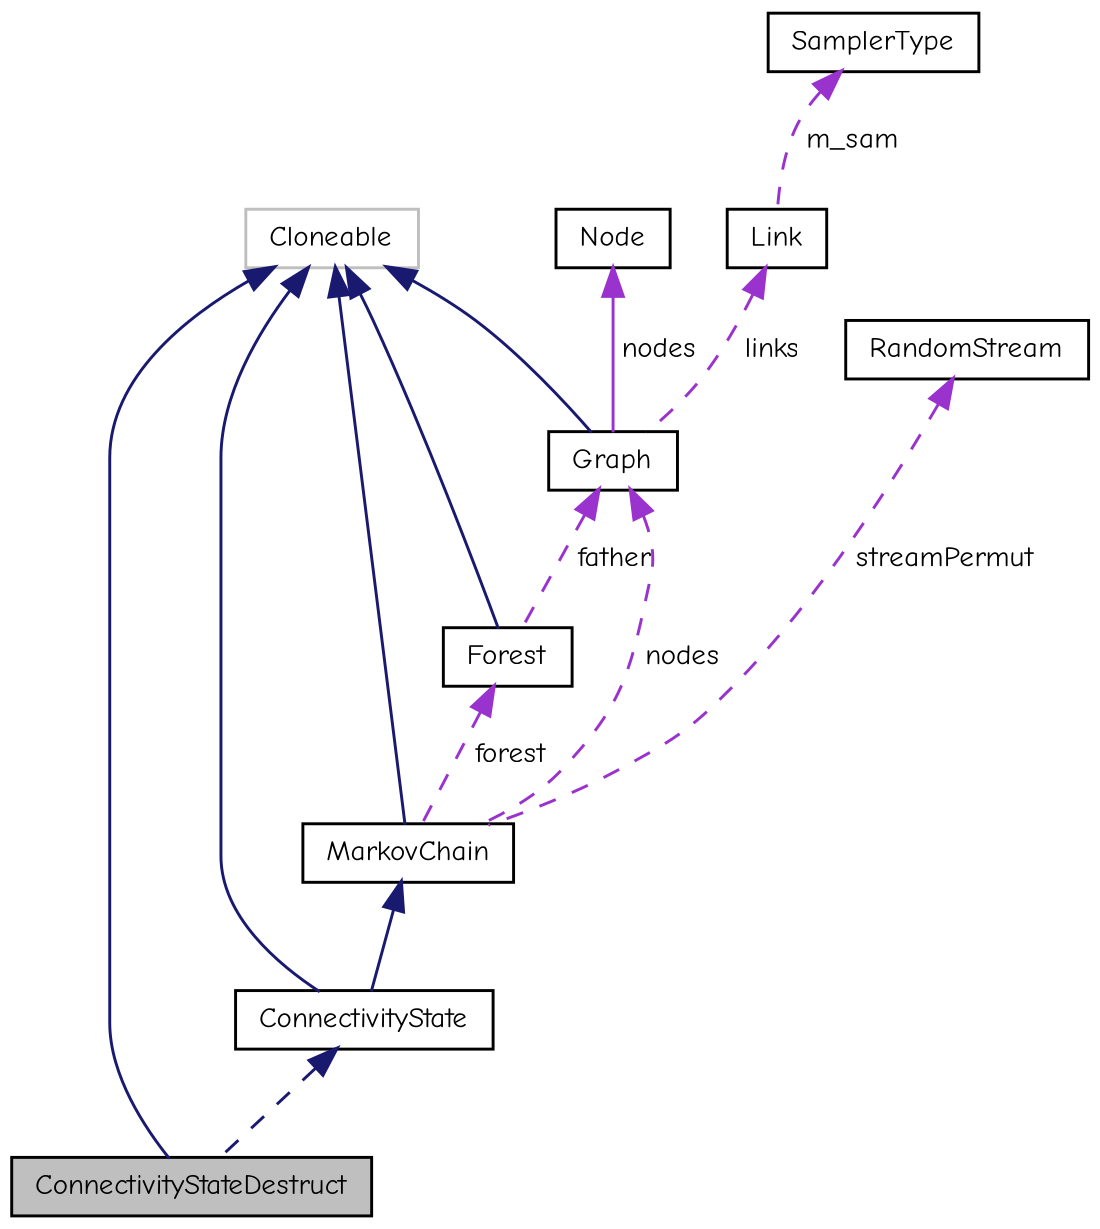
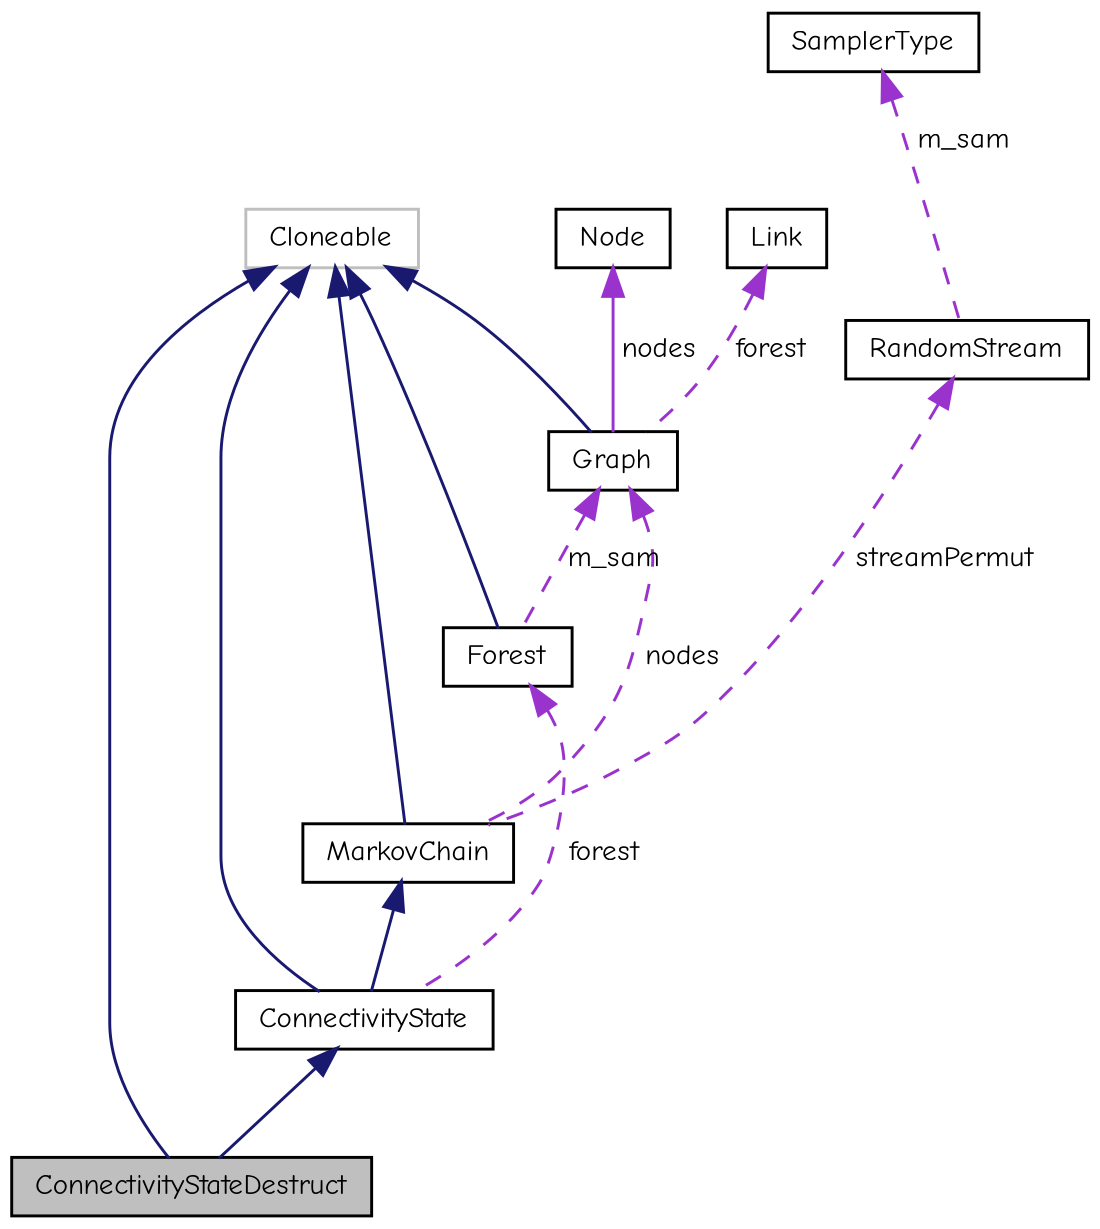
  digraph {
    fontname="Comic Neue"
    node [color=black fontname="Comic Neue" fontsize=10 shape=record]
    edge [color=midnightblue dir=back fontname="Comic Neue" fontsize=10 labelfontname=Helvetica labelfontsize=10 style=solid]
    n1 [fillcolor=grey75 fontcolor=black height=0.2 label=ConnectivityStateDestruct style=filled width=0.4]
    n2 [height=0.2 label=ConnectivityState width=0.4]
    n3 [height=0.2 label=MarkovChain width=0.4]
    n4 [color=grey75 height=0.2 label=Cloneable width=0.4]
    n5 [height=0.2 label=Forest width=0.4]
    n6 [height=0.2 label="Graph" width=0.4]
    n7 [height=0.2 label="Node" width=0.4]
    n8 [height=0.2 label=Link width=0.4]
    n9 [height=0.2 label=SamplerType width=0.4]
    n10 [height=0.2 label=RandomStream width=0.4]
-   n2 -> n1 [style=dashed]
+   n2 -> n1
    n3 -> n2
    n4 -> n1
    n4 -> n2
    n4 -> n3
    n4 -> n5
    n4 -> n6
-   n5 -> n3 [color=darkorchid3 label=" forest" style=dashed]
+   n5 -> n2 [color=darkorchid3 label=" forest" style=dashed]
    n6 -> n3 [color=darkorchid3 label=" nodes" style=dashed]
-   n6 -> n5 [color=darkorchid3 label=" father" style=dashed]
+   n6 -> n5 [color=darkorchid3 label=" m_sam" style=dashed]
    n7 -> n6 [color=darkorchid3 label=" nodes"]
-   n8 -> n6 [color=darkorchid3 label=" links" style=dashed]
-   n9 -> n8 [color=darkorchid3 label=" m_sam" style=dashed]
+   n8 -> n6 [color=darkorchid3 label=" forest" style=dashed]
+   n9 -> n10 [color=darkorchid3 label=" m_sam" style=dashed]
    n10 -> n3 [color=darkorchid3 label=" streamPermut" style=dashed]
  }
